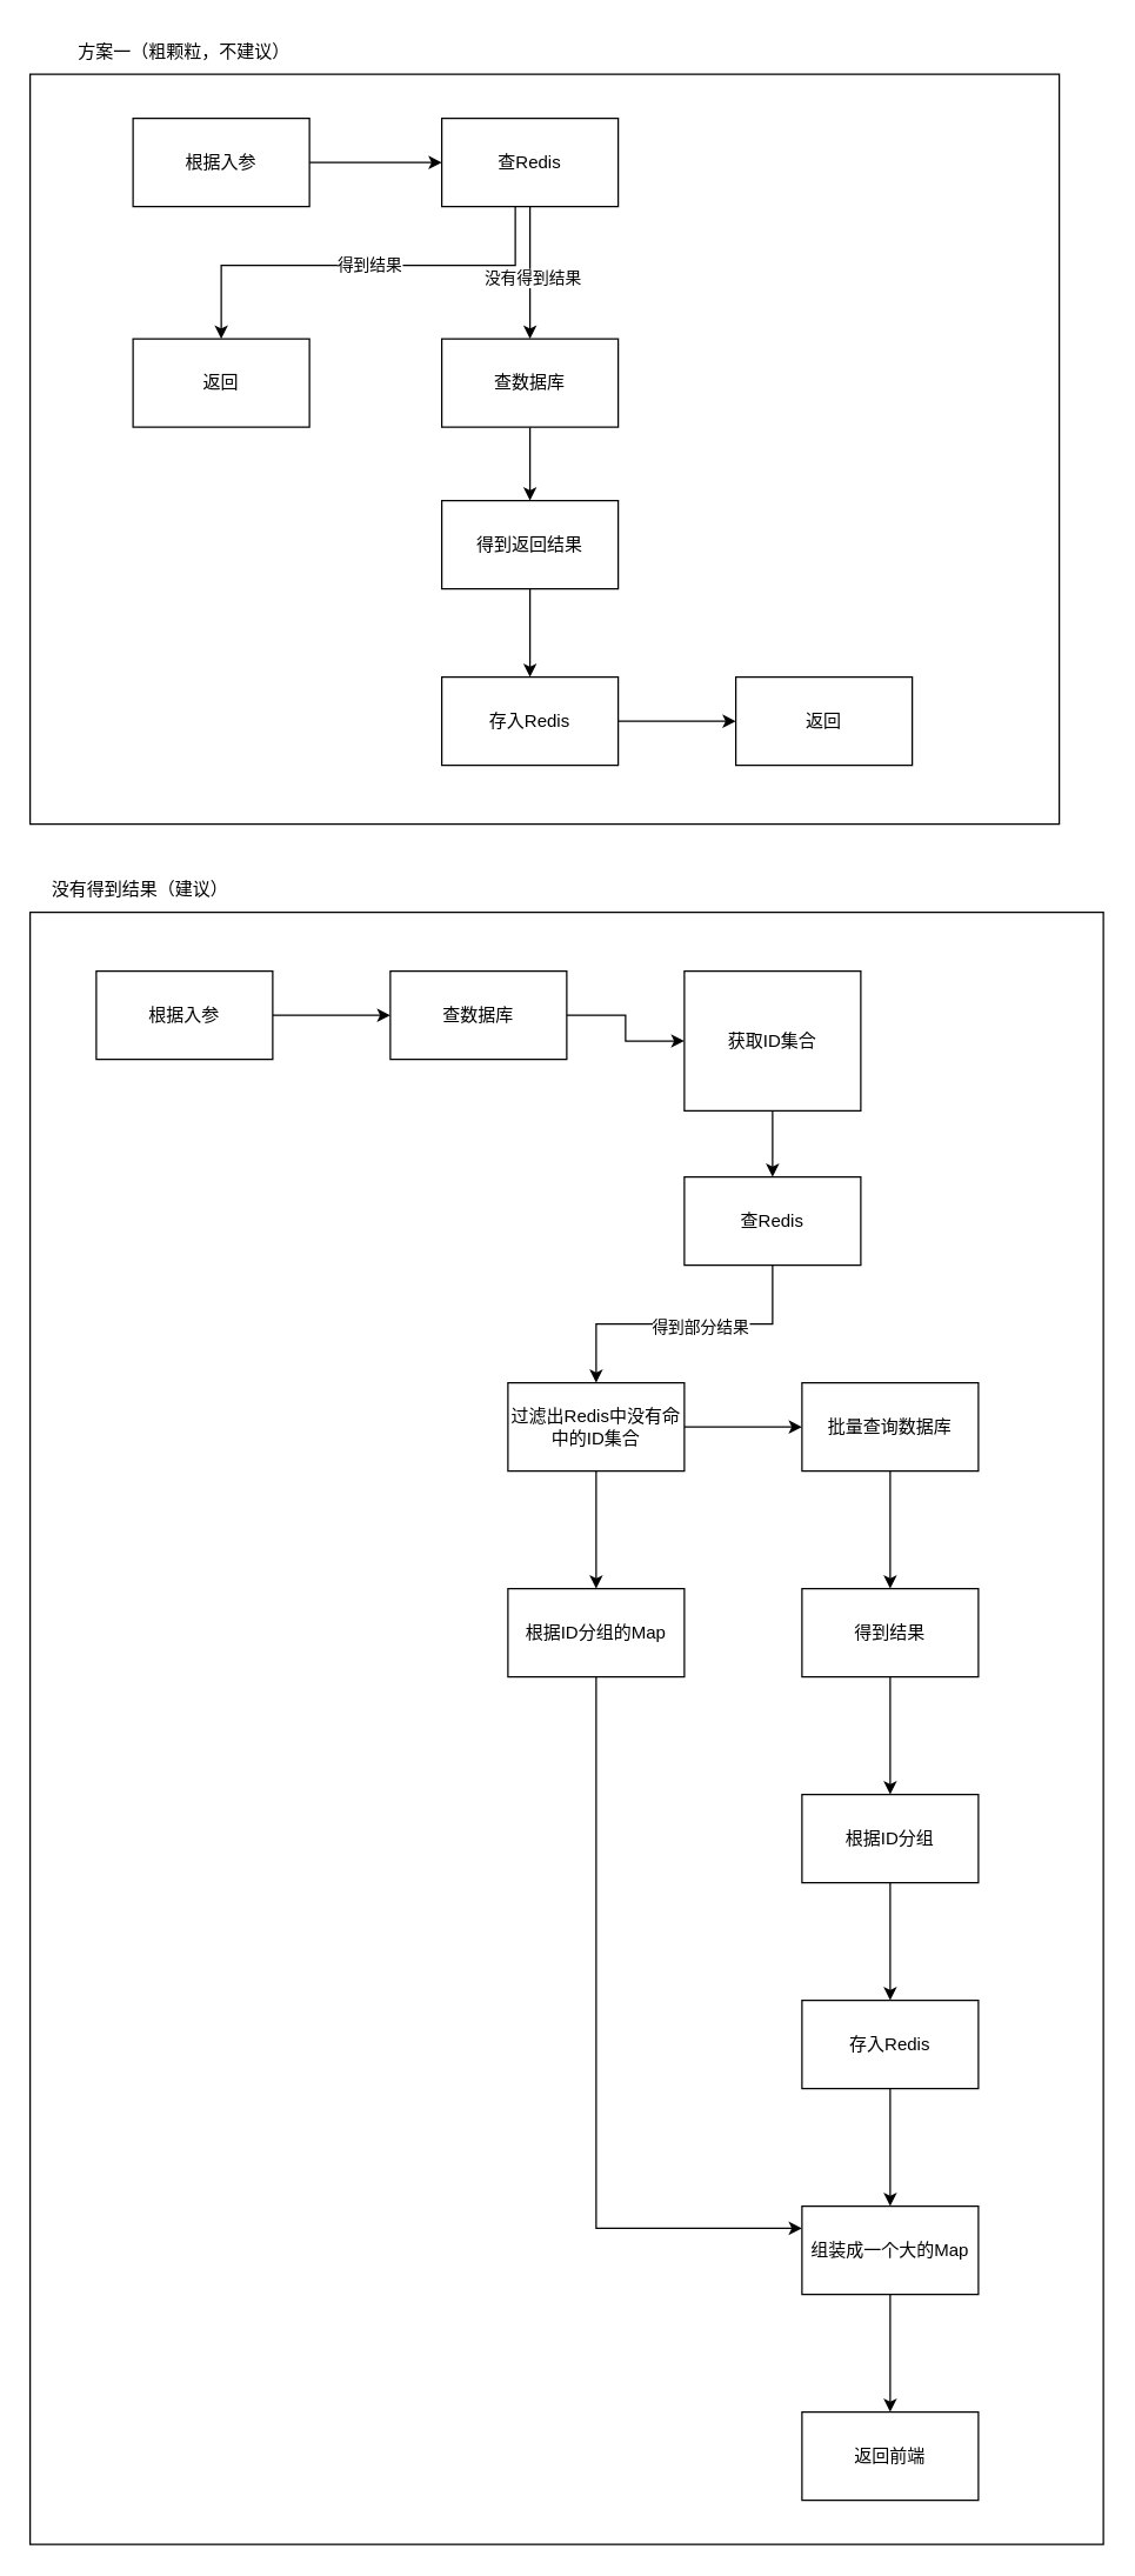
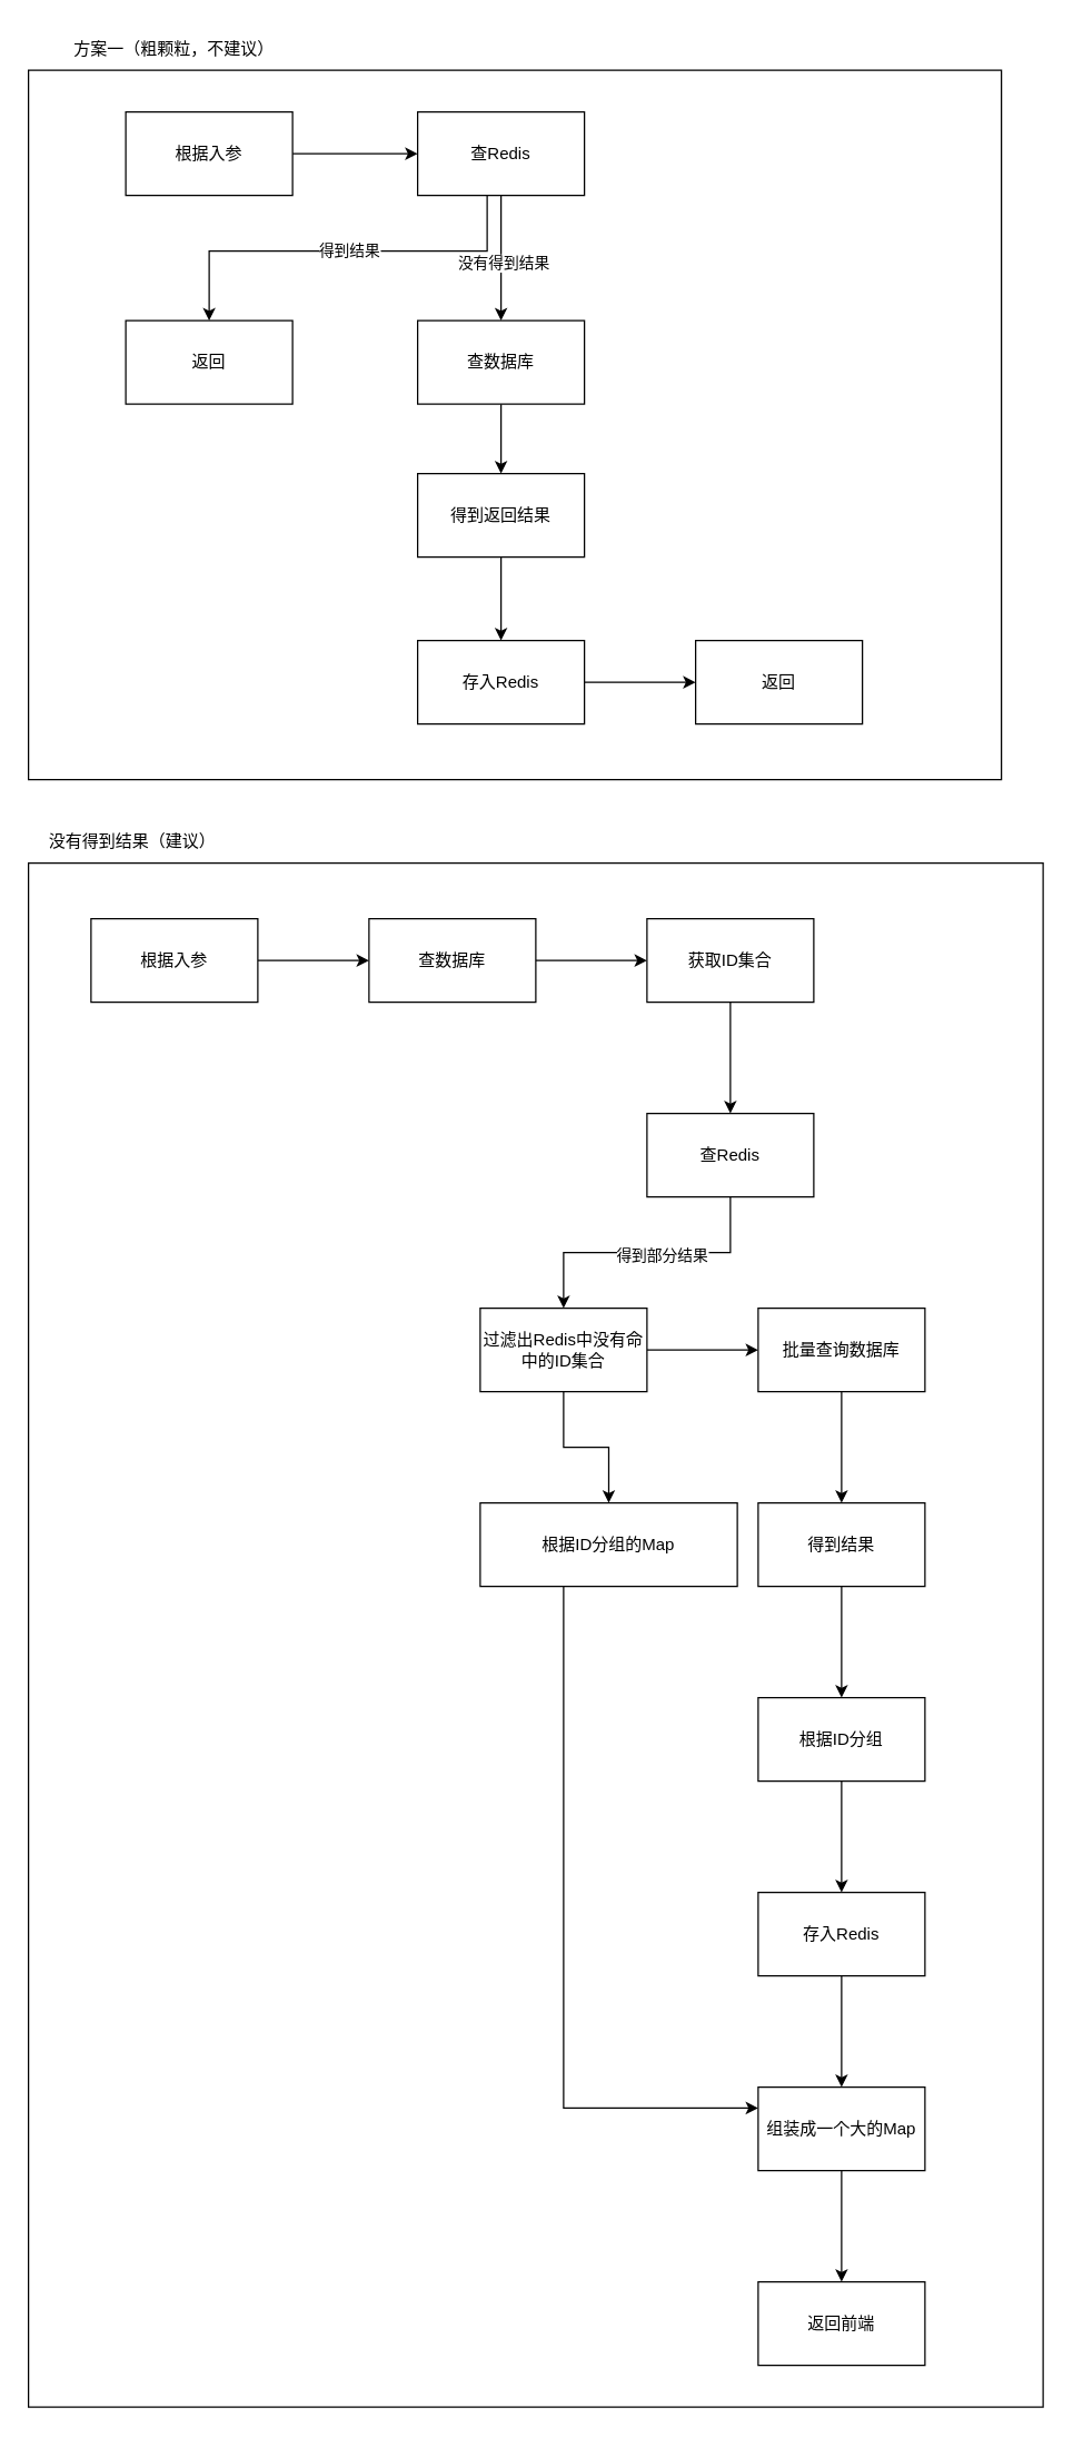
  <mxCell id="0" />
  <mxCell id="1" parent="0" />
  <mxCell id="2" value="" style="rounded=0;whiteSpace=wrap;html=1;" vertex="1" parent="1"><mxGeometry x="20" y="50" width="700" height="510" as="geometry" /></mxCell>
  <mxCell id="3" value="方案一（粗颗粒，不建议）" style="text;html=1;strokeColor=none;fillColor=none;align=center;verticalAlign=middle;whiteSpace=wrap;rounded=0;" vertex="1" parent="1"><mxGeometry x="20" y="20" width="210" height="30" as="geometry" /></mxCell>
  <mxCell id="4" value="" style="edgeStyle=orthogonalEdgeStyle;rounded=0;orthogonalLoop=1;jettySize=auto;html=1;" edge="1" parent="1" target="14"><mxGeometry relative="1" as="geometry"><mxPoint x="350" y="140" as="sourcePoint" /><Array as="points"><mxPoint x="350" y="180" /><mxPoint x="150" y="180" /></Array></mxGeometry></mxCell>
  <mxCell id="5" value="得到结果" style="edgeLabel;html=1;align=center;verticalAlign=middle;resizable=0;points=[];" vertex="1" connectable="0" parent="4"><mxGeometry x="-0.035" y="-1" relative="1" as="geometry"><mxPoint as="offset" /></mxGeometry></mxCell>
  <mxCell id="6" value="" style="edgeStyle=orthogonalEdgeStyle;rounded=0;orthogonalLoop=1;jettySize=auto;html=1;exitX=0.5;exitY=1;exitDx=0;exitDy=0;" edge="1" parent="1" source="17" target="16"><mxGeometry relative="1" as="geometry"><Array as="points"><mxPoint x="360" y="160" /><mxPoint x="360" y="160" /></Array></mxGeometry></mxCell>
  <mxCell id="7" value="没有得到结果" style="edgeLabel;html=1;align=center;verticalAlign=middle;resizable=0;points=[];" vertex="1" connectable="0" parent="6"><mxGeometry x="0.072" y="1" relative="1" as="geometry"><mxPoint as="offset" /></mxGeometry></mxCell>
  <mxCell id="8" value="" style="edgeStyle=orthogonalEdgeStyle;rounded=0;orthogonalLoop=1;jettySize=auto;html=1;" edge="1" parent="1" source="9" target="17"><mxGeometry relative="1" as="geometry" /></mxCell>
  <mxCell id="9" value="根据入参" style="rounded=0;whiteSpace=wrap;html=1;" vertex="1" parent="1"><mxGeometry x="90" y="80" width="120" height="60" as="geometry" /></mxCell>
  <mxCell id="10" value="" style="edgeStyle=orthogonalEdgeStyle;rounded=0;orthogonalLoop=1;jettySize=auto;html=1;" edge="1" parent="1" source="11" target="13"><mxGeometry relative="1" as="geometry" /></mxCell>
  <mxCell id="11" value="得到返回结果" style="whiteSpace=wrap;html=1;rounded=0;" vertex="1" parent="1"><mxGeometry x="300" y="340" width="120" height="60" as="geometry" /></mxCell>
  <mxCell id="12" value="" style="edgeStyle=orthogonalEdgeStyle;rounded=0;orthogonalLoop=1;jettySize=auto;html=1;" edge="1" parent="1" source="13" target="18"><mxGeometry relative="1" as="geometry" /></mxCell>
  <mxCell id="13" value="存入Redis" style="whiteSpace=wrap;html=1;rounded=0;" vertex="1" parent="1"><mxGeometry x="300" y="460" width="120" height="60" as="geometry" /></mxCell>
  <mxCell id="14" value="返回" style="whiteSpace=wrap;html=1;rounded=0;" vertex="1" parent="1"><mxGeometry x="90" y="230" width="120" height="60" as="geometry" /></mxCell>
  <mxCell id="15" style="edgeStyle=orthogonalEdgeStyle;rounded=0;orthogonalLoop=1;jettySize=auto;html=1;entryX=0.5;entryY=0;entryDx=0;entryDy=0;" edge="1" parent="1" source="16" target="11"><mxGeometry relative="1" as="geometry" /></mxCell>
  <mxCell id="16" value="查数据库" style="whiteSpace=wrap;html=1;rounded=0;" vertex="1" parent="1"><mxGeometry x="300" y="230" width="120" height="60" as="geometry" /></mxCell>
  <mxCell id="17" value="查Redis" style="whiteSpace=wrap;html=1;rounded=0;" vertex="1" parent="1"><mxGeometry x="300" y="80" width="120" height="60" as="geometry" /></mxCell>
  <mxCell id="18" value="返回" style="whiteSpace=wrap;html=1;rounded=0;" vertex="1" parent="1"><mxGeometry x="500" y="460" width="120" height="60" as="geometry" /></mxCell>
  <mxCell id="19" value="" style="rounded=0;whiteSpace=wrap;html=1;" vertex="1" parent="1"><mxGeometry x="20" y="620" width="730" height="1110" as="geometry" /></mxCell>
  <mxCell id="20" value="没有得到结果（建议）" style="text;html=1;strokeColor=none;fillColor=none;align=center;verticalAlign=middle;whiteSpace=wrap;rounded=0;" vertex="1" parent="1"><mxGeometry x="30" y="590" width="130" height="30" as="geometry" /></mxCell>
  <mxCell id="21" value="" style="edgeStyle=orthogonalEdgeStyle;rounded=0;orthogonalLoop=1;jettySize=auto;html=1;" edge="1" parent="1" source="22" target="24"><mxGeometry relative="1" as="geometry" /></mxCell>
  <mxCell id="22" value="根据入参" style="rounded=0;whiteSpace=wrap;html=1;" vertex="1" parent="1"><mxGeometry x="65" y="660" width="120" height="60" as="geometry" /></mxCell>
  <mxCell id="23" value="" style="edgeStyle=orthogonalEdgeStyle;rounded=0;orthogonalLoop=1;jettySize=auto;html=1;" edge="1" parent="1" source="24" target="26"><mxGeometry relative="1" as="geometry" /></mxCell>
  <mxCell id="24" value="查数据库" style="whiteSpace=wrap;html=1;rounded=0;" vertex="1" parent="1"><mxGeometry x="265" y="660" width="120" height="60" as="geometry" /></mxCell>
  <mxCell id="25" value="" style="edgeStyle=orthogonalEdgeStyle;rounded=0;orthogonalLoop=1;jettySize=auto;html=1;" edge="1" parent="1" source="26" target="29"><mxGeometry relative="1" as="geometry" /></mxCell>
- <mxCell id="26" value="获取ID集合" style="whiteSpace=wrap;html=1;rounded=0;" vertex="1" parent="1"><mxGeometry x="465" y="660" width="120" height="95" as="geometry" /></mxCell>
+ <mxCell id="26" value="获取ID集合" style="whiteSpace=wrap;html=1;rounded=0;" vertex="1" parent="1"><mxGeometry x="465" y="660" width="120" height="60" as="geometry" /></mxCell>
  <mxCell id="27" value="" style="edgeStyle=orthogonalEdgeStyle;rounded=0;orthogonalLoop=1;jettySize=auto;html=1;" edge="1" parent="1" source="29" target="32"><mxGeometry relative="1" as="geometry" /></mxCell>
  <mxCell id="28" value="得到部分结果" style="edgeLabel;html=1;align=center;verticalAlign=middle;resizable=0;points=[];" vertex="1" connectable="0" parent="27"><mxGeometry x="-0.1" y="1" relative="1" as="geometry"><mxPoint as="offset" /></mxGeometry></mxCell>
  <mxCell id="29" value="查Redis" style="whiteSpace=wrap;html=1;rounded=0;" vertex="1" parent="1"><mxGeometry x="465" y="800" width="120" height="60" as="geometry" /></mxCell>
  <mxCell id="30" value="" style="edgeStyle=orthogonalEdgeStyle;rounded=0;orthogonalLoop=1;jettySize=auto;html=1;" edge="1" parent="1" source="32" target="34"><mxGeometry relative="1" as="geometry" /></mxCell>
  <mxCell id="31" value="" style="edgeStyle=orthogonalEdgeStyle;rounded=0;orthogonalLoop=1;jettySize=auto;html=1;" edge="1" parent="1" source="32" target="36"><mxGeometry relative="1" as="geometry" /></mxCell>
  <mxCell id="32" value="过滤出Redis中没有命中的ID集合" style="whiteSpace=wrap;html=1;rounded=0;" vertex="1" parent="1"><mxGeometry x="345" y="940" width="120" height="60" as="geometry" /></mxCell>
  <mxCell id="33" style="edgeStyle=orthogonalEdgeStyle;rounded=0;orthogonalLoop=1;jettySize=auto;html=1;entryX=0;entryY=0.25;entryDx=0;entryDy=0;" edge="1" parent="1" source="34" target="44"><mxGeometry relative="1" as="geometry"><Array as="points"><mxPoint x="405" y="1515" /></Array></mxGeometry></mxCell>
- <mxCell id="34" value="根据ID分组的Map" style="whiteSpace=wrap;html=1;rounded=0;" vertex="1" parent="1"><mxGeometry x="345" y="1080" width="120" height="60" as="geometry" /></mxCell>
+ <mxCell id="34" value="根据ID分组的Map" style="whiteSpace=wrap;html=1;rounded=0;" vertex="1" parent="1"><mxGeometry x="345" y="1080" width="185" height="60" as="geometry" /></mxCell>
  <mxCell id="35" value="" style="edgeStyle=orthogonalEdgeStyle;rounded=0;orthogonalLoop=1;jettySize=auto;html=1;" edge="1" parent="1" source="36" target="38"><mxGeometry relative="1" as="geometry" /></mxCell>
  <mxCell id="36" value="批量查询数据库" style="whiteSpace=wrap;html=1;rounded=0;" vertex="1" parent="1"><mxGeometry x="545" y="940" width="120" height="60" as="geometry" /></mxCell>
  <mxCell id="37" value="" style="edgeStyle=orthogonalEdgeStyle;rounded=0;orthogonalLoop=1;jettySize=auto;html=1;" edge="1" parent="1" source="38" target="40"><mxGeometry relative="1" as="geometry" /></mxCell>
  <mxCell id="38" value="得到结果" style="whiteSpace=wrap;html=1;rounded=0;" vertex="1" parent="1"><mxGeometry x="545" y="1080" width="120" height="60" as="geometry" /></mxCell>
  <mxCell id="39" value="" style="edgeStyle=orthogonalEdgeStyle;rounded=0;orthogonalLoop=1;jettySize=auto;html=1;" edge="1" parent="1" source="40" target="42"><mxGeometry relative="1" as="geometry" /></mxCell>
  <mxCell id="40" value="根据ID分组" style="whiteSpace=wrap;html=1;rounded=0;" vertex="1" parent="1"><mxGeometry x="545" y="1220" width="120" height="60" as="geometry" /></mxCell>
  <mxCell id="41" value="" style="edgeStyle=orthogonalEdgeStyle;rounded=0;orthogonalLoop=1;jettySize=auto;html=1;" edge="1" parent="1" source="42" target="44"><mxGeometry relative="1" as="geometry" /></mxCell>
  <mxCell id="42" value="存入Redis" style="whiteSpace=wrap;html=1;rounded=0;" vertex="1" parent="1"><mxGeometry x="545" y="1360" width="120" height="60" as="geometry" /></mxCell>
  <mxCell id="43" value="" style="edgeStyle=orthogonalEdgeStyle;rounded=0;orthogonalLoop=1;jettySize=auto;html=1;" edge="1" parent="1" source="44" target="45"><mxGeometry relative="1" as="geometry" /></mxCell>
  <mxCell id="44" value="组装成一个大的Map" style="whiteSpace=wrap;html=1;rounded=0;" vertex="1" parent="1"><mxGeometry x="545" y="1500" width="120" height="60" as="geometry" /></mxCell>
  <mxCell id="45" value="返回前端" style="whiteSpace=wrap;html=1;rounded=0;" vertex="1" parent="1"><mxGeometry x="545" y="1640" width="120" height="60" as="geometry" /></mxCell>
